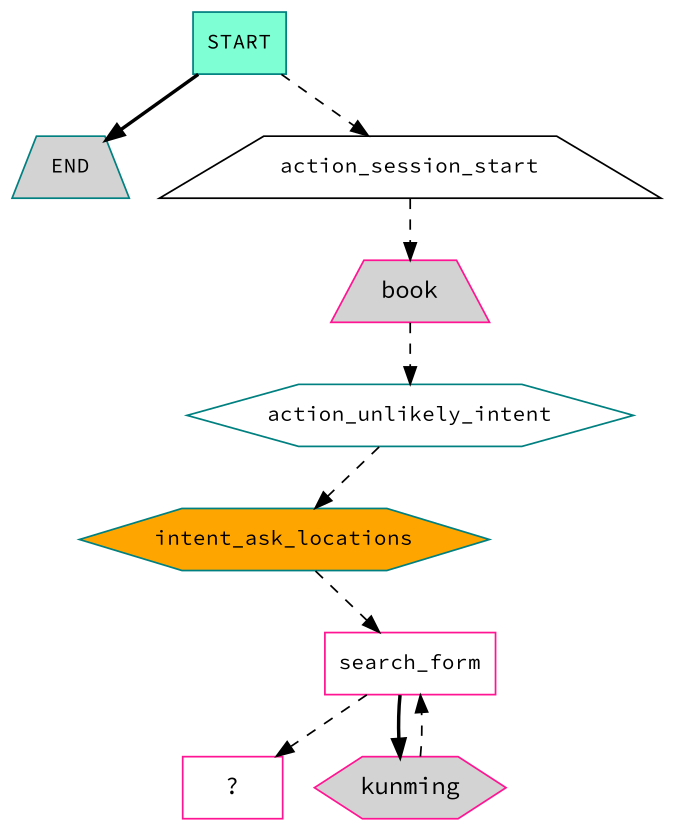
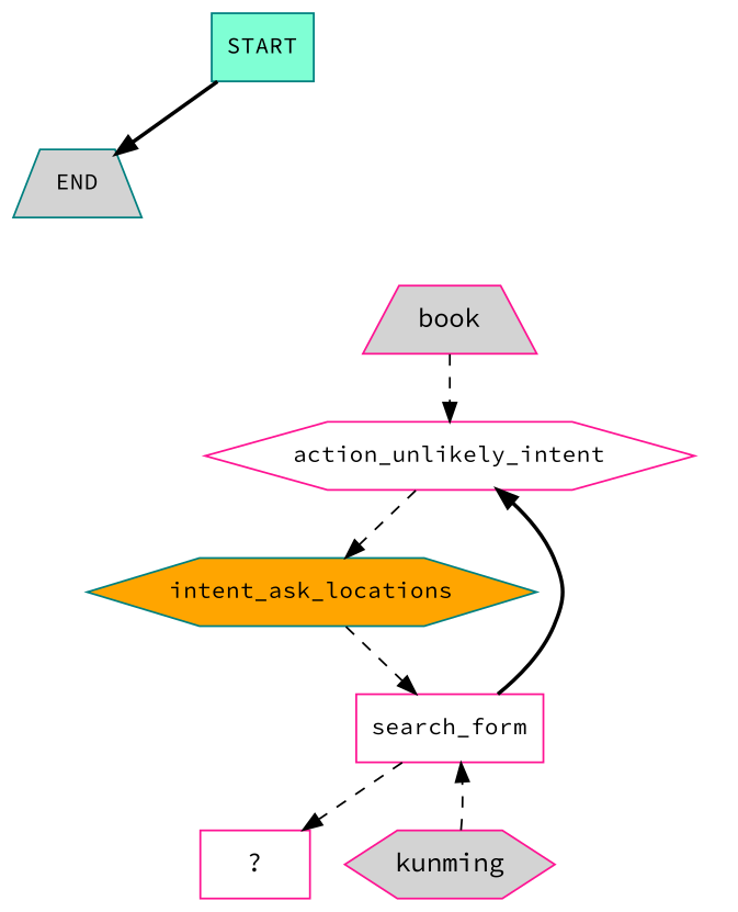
  digraph {
    fontname="Source Code Pro"
    node [color=teal fillcolor=white fontname="Source Code Pro" fontsize=12 shape=box style=filled]
    edge [fontname="Source Code Pro" style=dashed]
    n1 [fillcolor=aquamarine label=START]
    n2 [fillcolor=lightgrey label=END shape=trapezium]
-   n3 [color=black label=action_session_start shape=trapezium]
    n4 [color=deeppink fillcolor=lightgrey label=book shape=trapezium fontsize=""]
-   n5 [label=action_unlikely_intent shape=hexagon]
+   n5 [color=deeppink label=action_unlikely_intent shape=hexagon]
    n6 [fillcolor=orange label=intent_ask_locations shape=hexagon]
    n7 [color=deeppink label=search_form]
    n8 [color=deeppink label="  ?  " fontsize=""]
    n9 [color=deeppink fillcolor=lightgrey label=kunming shape=hexagon fontsize=""]
    n1 -> n2 [style=bold]
-   n1 -> n3
-   n3 -> n4
    n4 -> n5
    n5 -> n6
    n6 -> n7
    n7 -> n8
-   n7 -> n9 [style=bold]
+   n7 -> n5 [style=bold]
    n9 -> n7
  }
